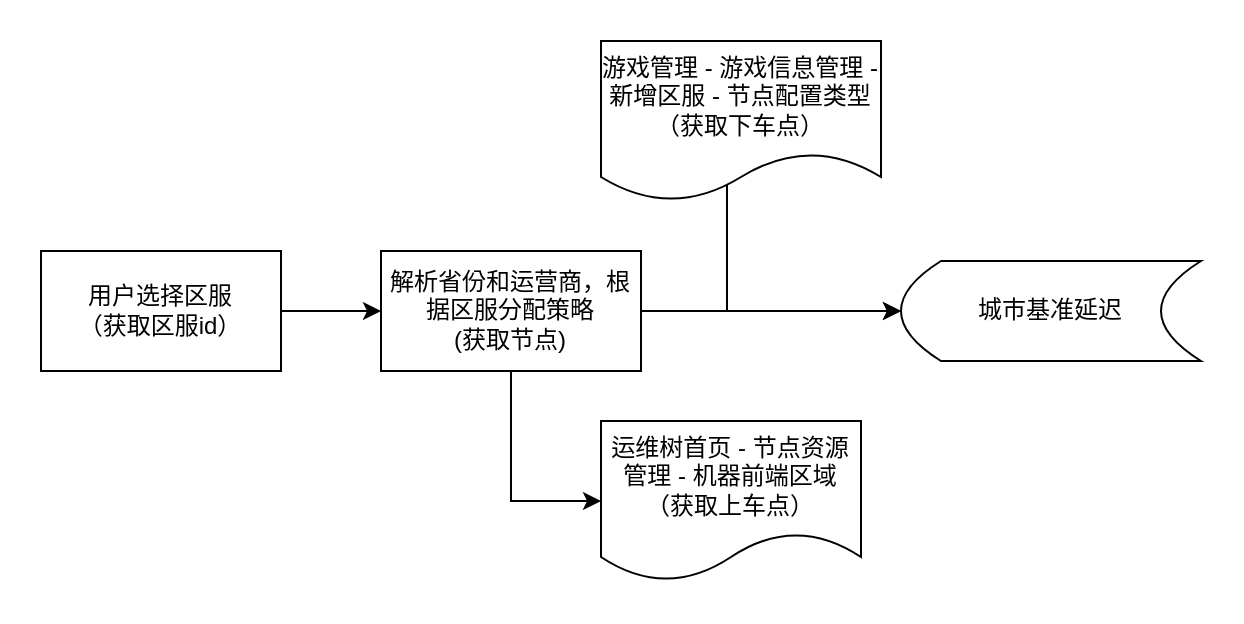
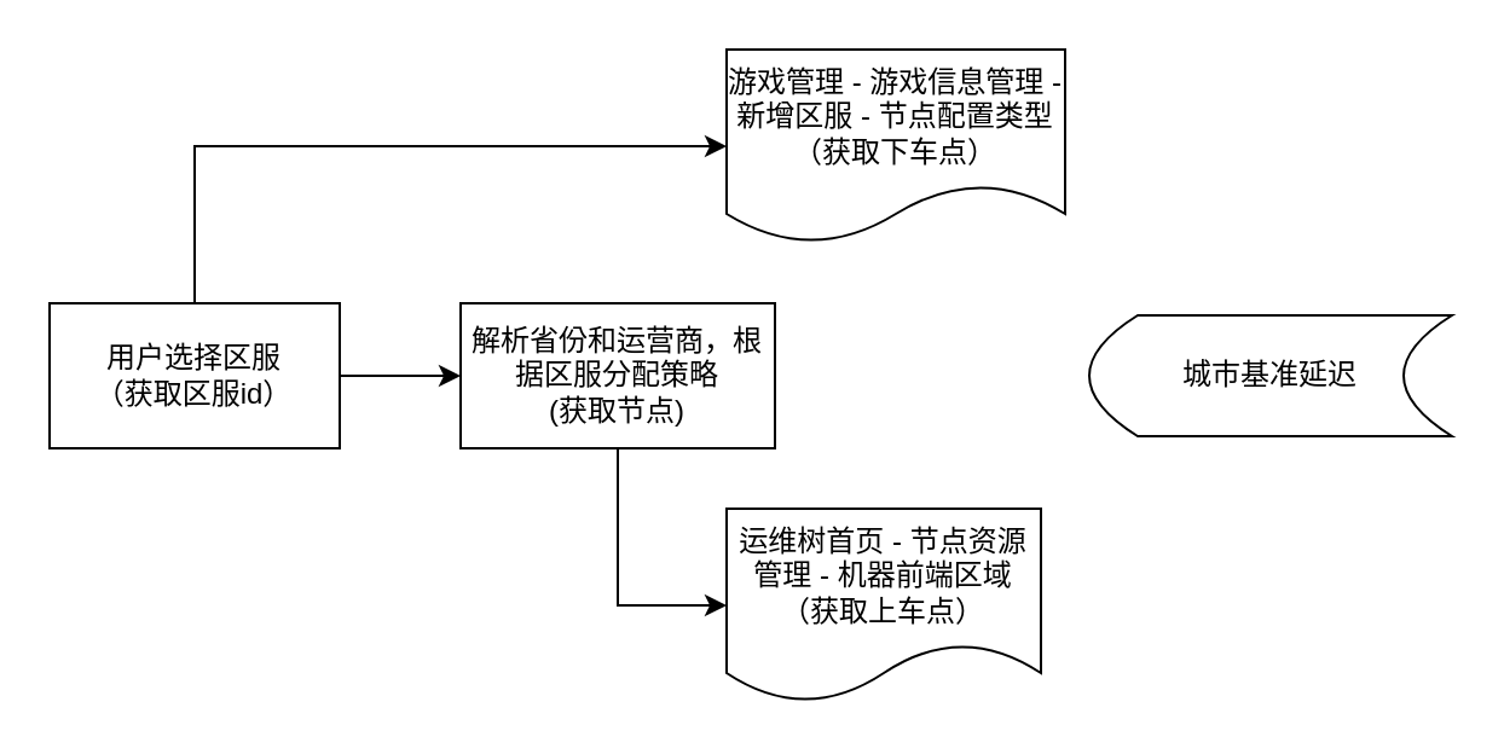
  <mxCell id="0" />
  <mxCell id="1" parent="0" />
  <mxCell id="2" value="" style="edgeStyle=orthogonalEdgeStyle;rounded=0;orthogonalLoop=1;jettySize=auto;html=1;" edge="1" parent="1" source="4" target="7"><mxGeometry relative="1" as="geometry" /></mxCell>
+ <mxCell id="3" style="edgeStyle=orthogonalEdgeStyle;rounded=0;orthogonalLoop=1;jettySize=auto;html=1;exitX=0.5;exitY=0;exitDx=0;exitDy=0;entryX=0;entryY=0.5;entryDx=0;entryDy=0;" edge="1" parent="1" source="4" target="10"><mxGeometry relative="1" as="geometry" /></mxCell>
  <mxCell id="4" value="用户选择区服&lt;br&gt;（获取区服id）" style="rounded=0;whiteSpace=wrap;html=1;" vertex="1" parent="1"><mxGeometry x="20" y="125" width="120" height="60" as="geometry" /></mxCell>
- <mxCell id="5" value="" style="edgeStyle=orthogonalEdgeStyle;rounded=0;orthogonalLoop=1;jettySize=auto;html=1;" edge="1" parent="1" source="7" target="11"><mxGeometry relative="1" as="geometry" /></mxCell>
  <mxCell id="6" style="edgeStyle=orthogonalEdgeStyle;rounded=0;orthogonalLoop=1;jettySize=auto;html=1;exitX=0.5;exitY=1;exitDx=0;exitDy=0;entryX=0;entryY=0.5;entryDx=0;entryDy=0;" edge="1" parent="1" source="7" target="8"><mxGeometry relative="1" as="geometry" /></mxCell>
  <mxCell id="7" value="解析省份和运营商，根据区服分配策略&lt;br&gt;(获取节点)" style="rounded=0;whiteSpace=wrap;html=1;" vertex="1" parent="1"><mxGeometry x="190" y="125" width="130" height="60" as="geometry" /></mxCell>
  <mxCell id="8" value="运维树首页 - 节点资源管理 - 机器前端区域&lt;br&gt;（获取上车点）" style="shape=document;whiteSpace=wrap;html=1;boundedLbl=1;" vertex="1" parent="1"><mxGeometry x="300" y="210" width="130" height="80" as="geometry" /></mxCell>
- <mxCell id="9" style="edgeStyle=orthogonalEdgeStyle;rounded=0;orthogonalLoop=1;jettySize=auto;html=1;entryX=0;entryY=0.5;entryDx=0;entryDy=0;exitX=0.45;exitY=0.9;exitDx=0;exitDy=0;exitPerimeter=0;" edge="1" parent="1" source="10" target="11"><mxGeometry relative="1" as="geometry"><Array as="points"><mxPoint x="363" y="155" /></Array></mxGeometry></mxCell>
  <mxCell id="10" value="游戏管理 - 游戏信息管理 - 新增区服 - 节点配置类型&lt;br&gt;（获取下车点）" style="shape=document;whiteSpace=wrap;html=1;boundedLbl=1;" vertex="1" parent="1"><mxGeometry x="300" y="20" width="140" height="80" as="geometry" /></mxCell>
  <mxCell id="11" value="城市基准延迟" style="shape=dataStorage;whiteSpace=wrap;html=1;fixedSize=1;" vertex="1" parent="1"><mxGeometry x="450" y="130" width="150" height="50" as="geometry" /></mxCell>
